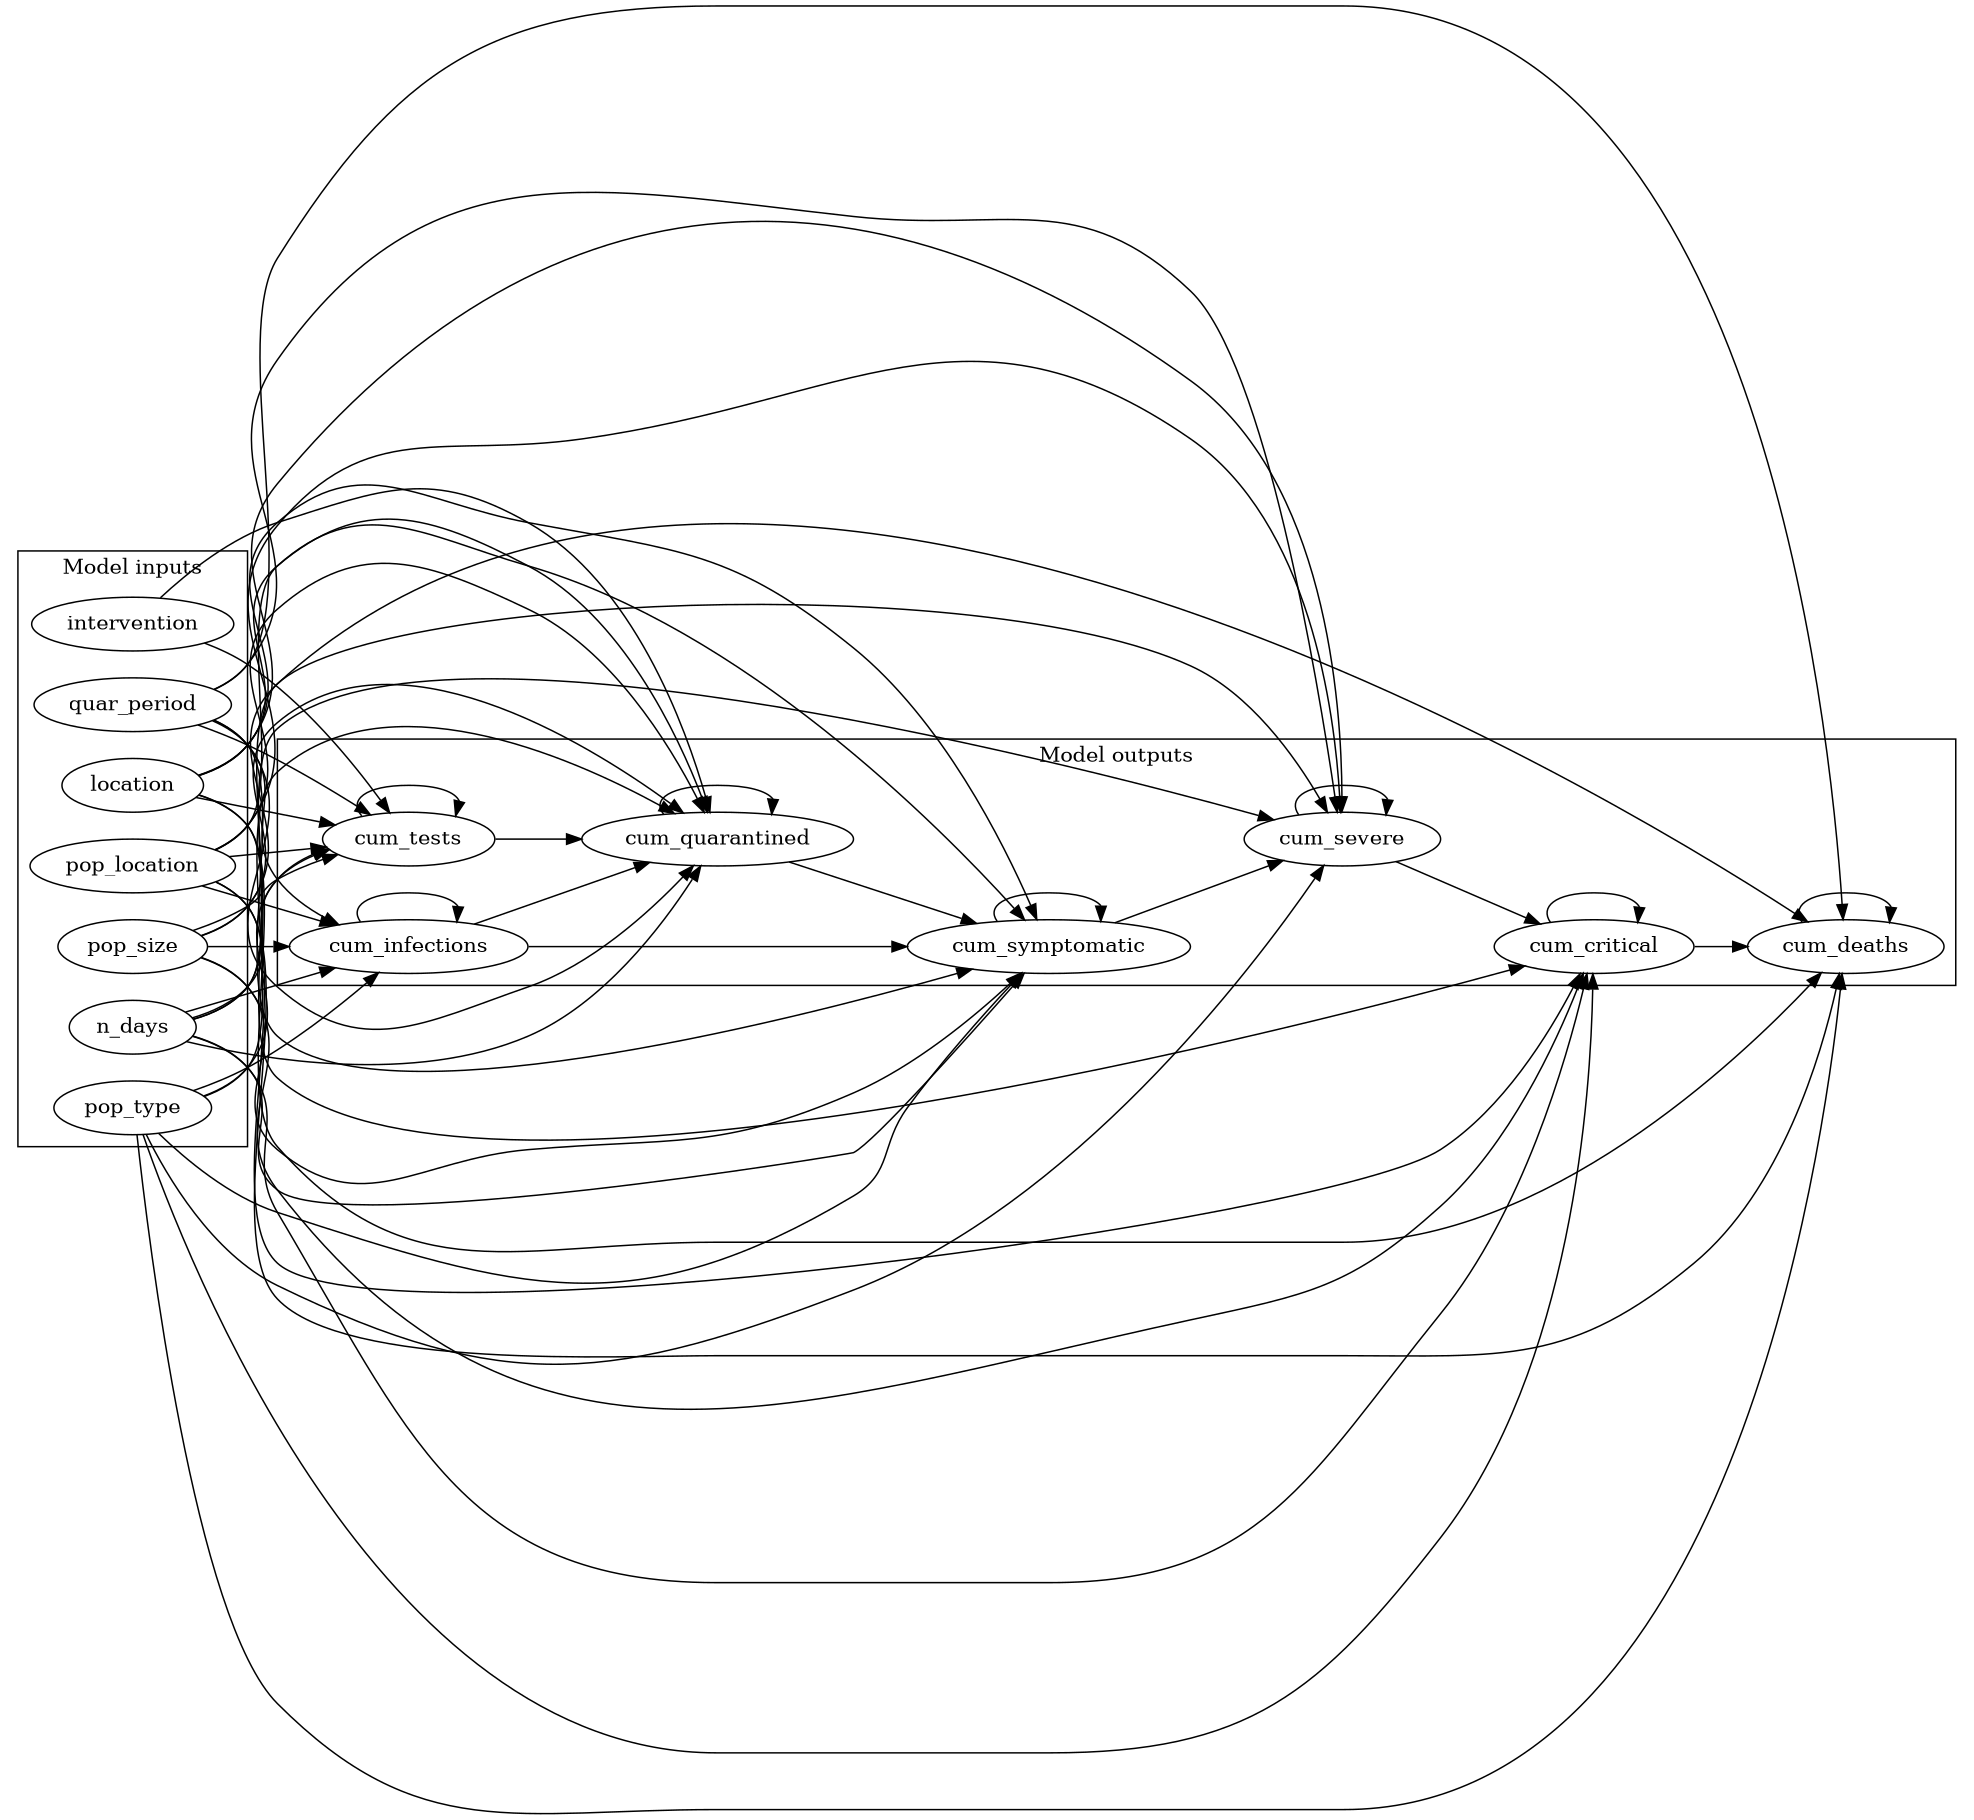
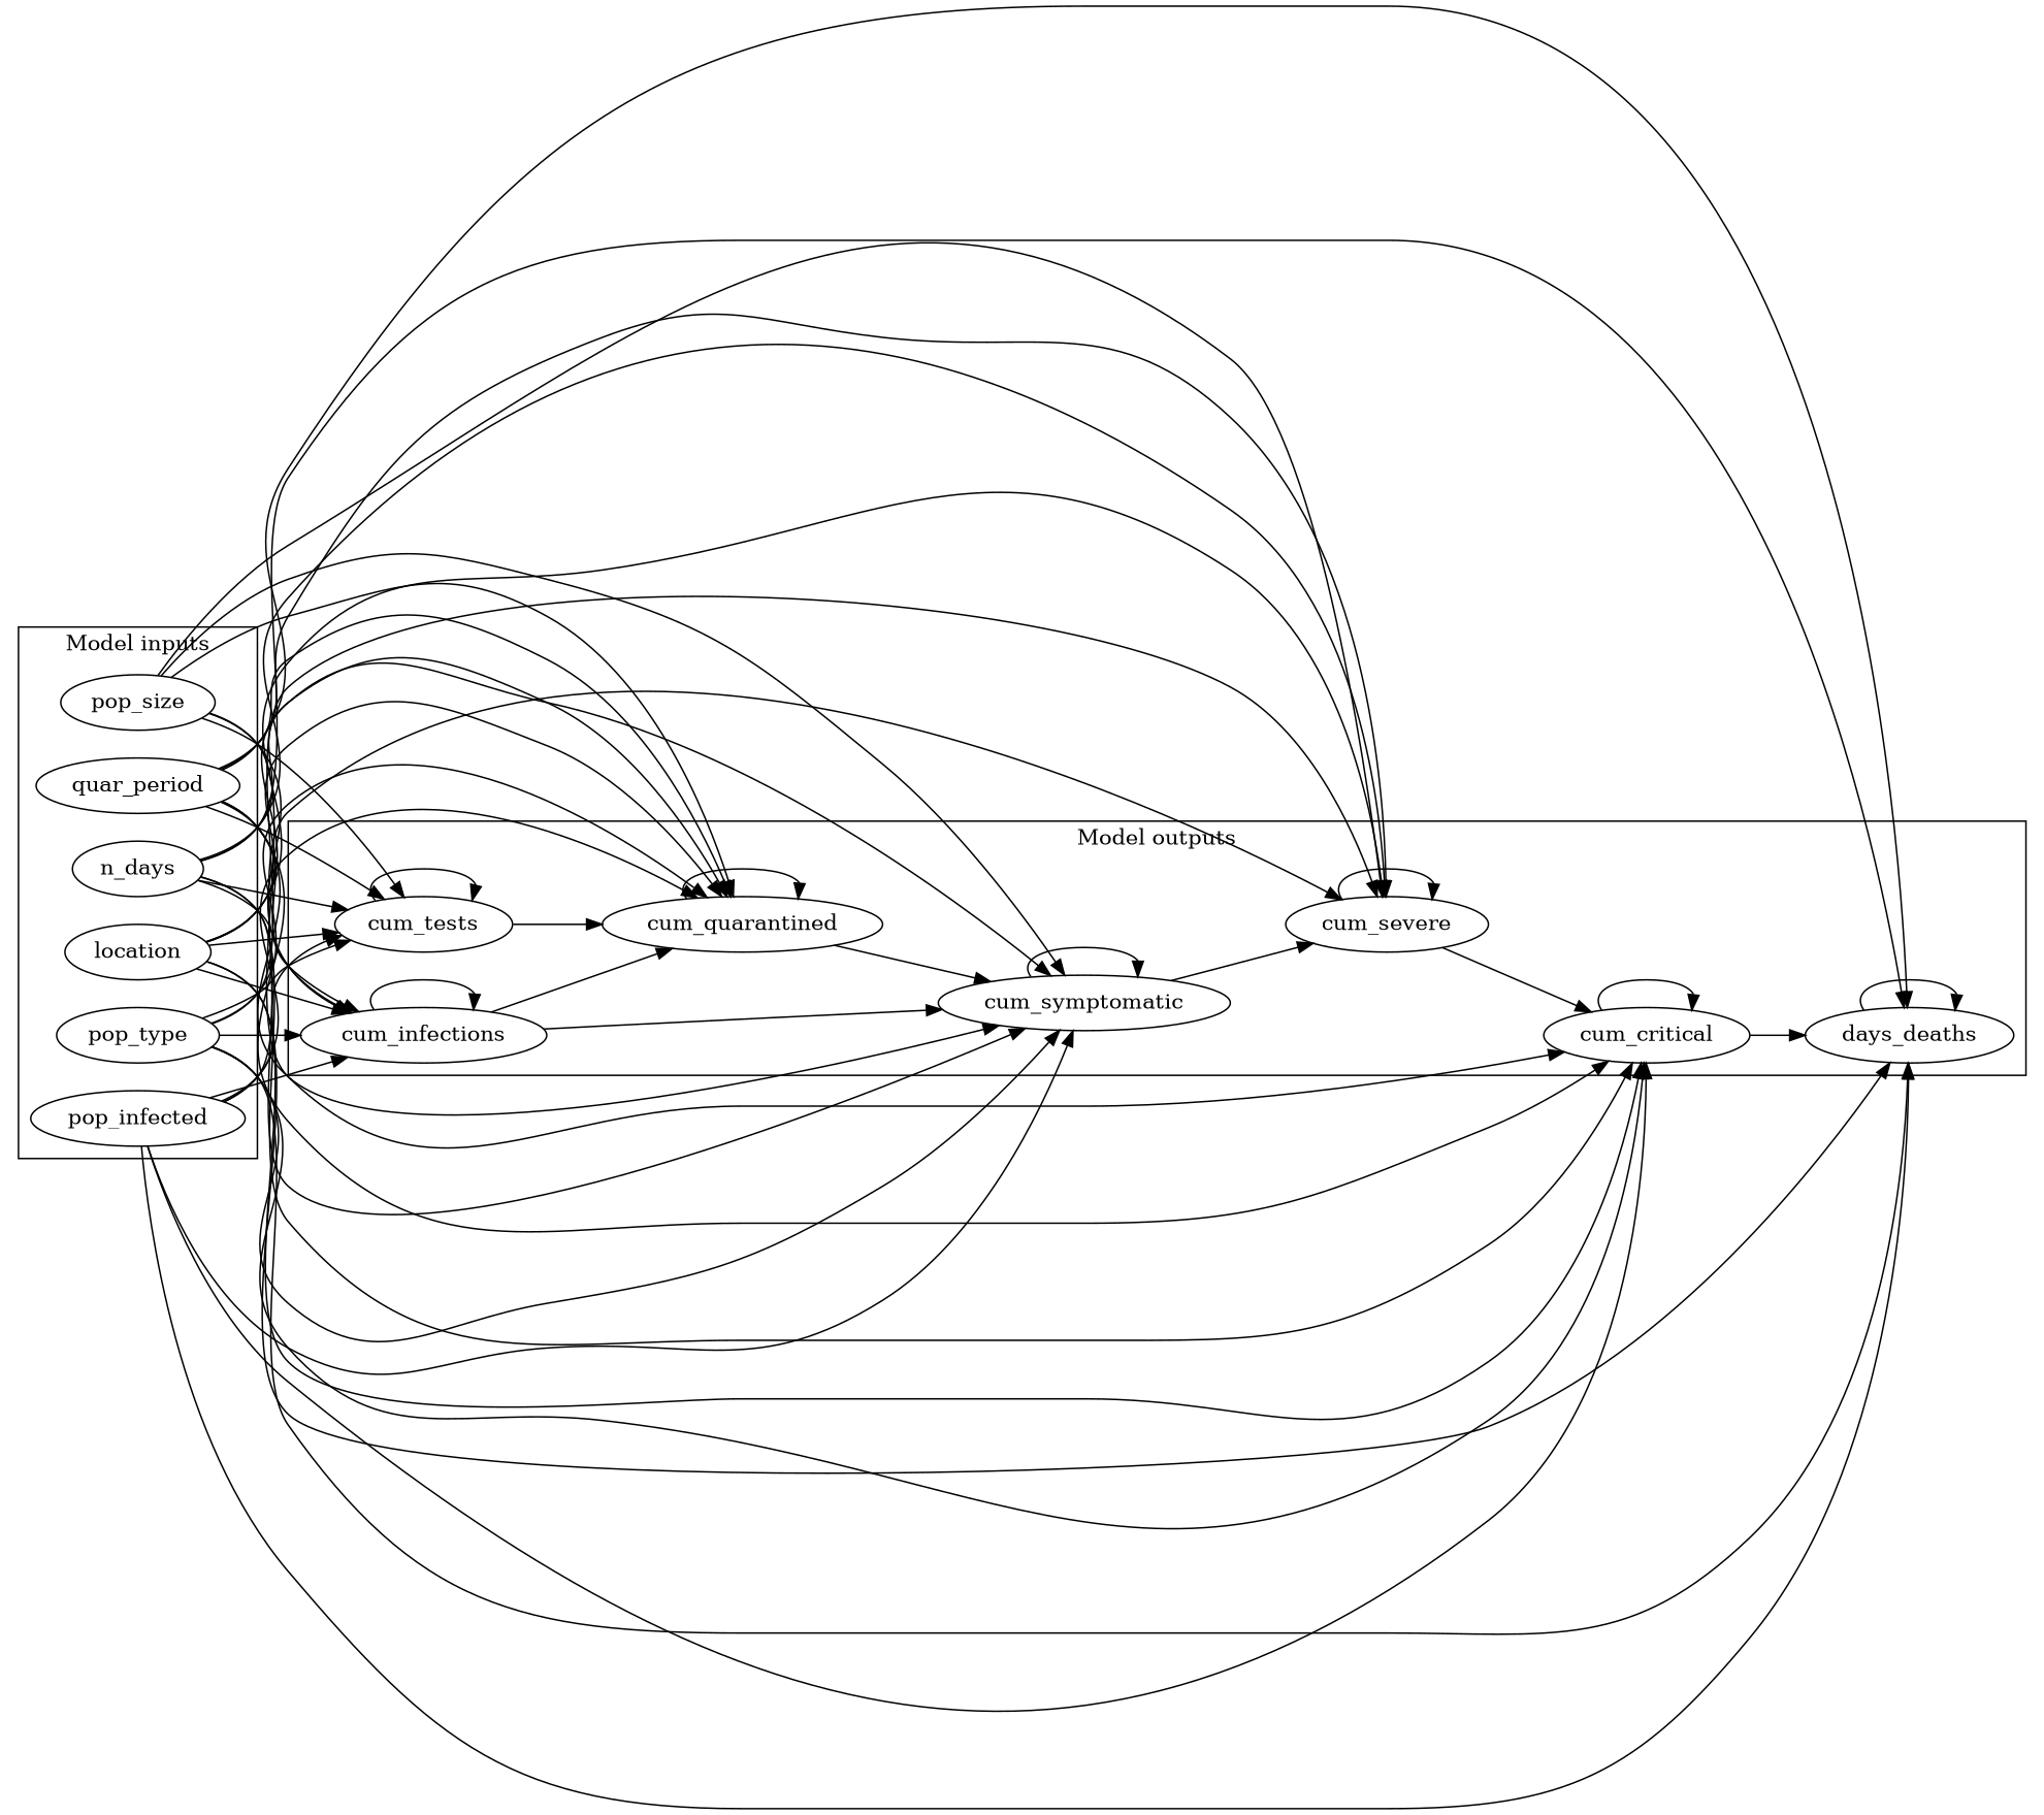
  digraph {
    newrank=True
    rankdir=LR
    quar_period
    n_days
    pop_type
    pop_size
-   pop_infected [label=pop_location]
+   pop_infected
    location
-   intervention
    cum_tests
    cum_quarantined
    cum_infections
    cum_symptomatic
    cum_severe
    cum_critical
-   cum_deaths
+   cum_deaths [label=days_deaths]
    subgraph cluster_1 {
      label="Model inputs"
      quar_period
      n_days
      pop_type
      pop_size
      pop_infected
      location
-     intervention
    }
    subgraph cluster_2 {
      label="Model outputs"
      cum_tests
      cum_quarantined
      cum_infections
      cum_symptomatic
      cum_severe
      cum_critical
      cum_deaths
    }
    quar_period -> cum_tests
    quar_period -> cum_quarantined
    quar_period -> cum_infections
    quar_period -> cum_symptomatic
    quar_period -> cum_severe
+   quar_period -> cum_critical
    quar_period -> cum_deaths
    n_days -> cum_tests
    n_days -> cum_quarantined
    n_days -> cum_infections
    n_days -> cum_symptomatic
    n_days -> cum_severe
    n_days -> cum_critical
    n_days -> cum_deaths
    pop_type -> cum_tests
    pop_type -> cum_quarantined
    pop_type -> cum_infections
    pop_type -> cum_symptomatic
    pop_type -> cum_severe
    pop_type -> cum_critical
    pop_type -> cum_deaths
    pop_size -> cum_tests
    pop_size -> cum_quarantined
    pop_size -> cum_infections
    pop_size -> cum_symptomatic
    pop_size -> cum_severe
    pop_size -> cum_critical
    pop_infected -> cum_tests
    pop_infected -> cum_quarantined
    pop_infected -> cum_infections
    pop_infected -> cum_symptomatic
    pop_infected -> cum_severe
    pop_infected -> cum_critical
    pop_infected -> cum_deaths
    location -> cum_tests
    location -> cum_quarantined
+   location -> cum_infections
    location -> cum_symptomatic
    location -> cum_severe
    location -> cum_critical
    location -> cum_deaths
-   intervention -> cum_tests
-   intervention -> cum_quarantined
    cum_tests -> cum_tests
    cum_tests -> cum_quarantined
    cum_quarantined -> cum_quarantined
    cum_quarantined -> cum_symptomatic
    cum_infections -> cum_quarantined
    cum_infections -> cum_infections
    cum_infections -> cum_symptomatic
    cum_symptomatic -> cum_symptomatic
    cum_symptomatic -> cum_severe
    cum_severe -> cum_severe
    cum_severe -> cum_critical
    cum_critical -> cum_critical
    cum_critical -> cum_deaths
    cum_deaths -> cum_deaths
  }
